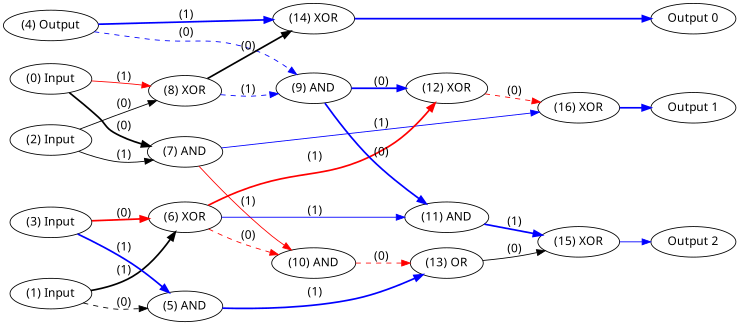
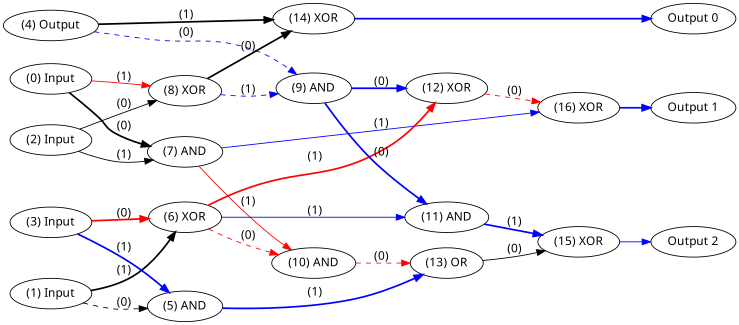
  digraph {
    fontname="Noto Sans"
    rankdir=LR
    node [color=black fontcolor=black fontname="Noto Sans" labelfontcolor=black]
    edge [bold=true color=blue fontcolor=black fontname="Noto Sans" labelfontcolor=black style=bold]
    n1 [label="(0) Input"]
    n2 [label="(1) Input"]
    n3 [label="(2) Input"]
    n4 [label="(3) Input"]
    n5 [label="(4) Output"]
    n6 [label="Output 0"]
    n7 [label="Output 1"]
    n8 [label="Output 2"]
    n9 [label="(7) AND"]
    n10 [label="(8) XOR"]
    n11 [label="(5) AND"]
    n12 [label="(6) XOR"]
    n13 [label="(9) AND"]
    n14 [label="(14) XOR"]
    n15 [label="(10) AND"]
    n16 [label="(16) XOR"]
    n17 [label="(13) OR"]
    n18 [label="(11) AND"]
    n19 [label="(12) XOR"]
    n20 [label="(15) XOR"]
    subgraph sub_1 {
      rank=source
      n1
      n2
      n3
      n4
      n5
    }
    subgraph sub_2 {
      rank=max
      n6
      n7
      n8
    }
    n1 -> n9 [color=black label=" (0)"]
    n1 -> n10 [color=red label=" (1)" style=solid]
    n2 -> n11 [color=black label=" (0)" style=dashed]
    n2 -> n12 [color=black label=" (1)"]
    n3 -> n9 [color=black label=" (1)" style=solid]
    n3 -> n10 [color=black label=" (0)" style=solid]
    n4 -> n11 [label=" (1)"]
    n4 -> n12 [color=red label=" (0)"]
    n5 -> n13 [label=" (0)" style=dashed]
-   n5 -> n14 [label=" (1)"]
+   n5 -> n14 [color=black label=" (1)"]
    n9 -> n15 [color=red label=" (1)" style=solid]
    n9 -> n16 [label=" (1)" style=solid]
    n10 -> n13 [label=" (1)" style=dashed]
    n10 -> n14 [color=black label=" (0)"]
    n11 -> n17 [label=" (1)"]
    n12 -> n15 [color=red label=" (0)" style=dashed]
    n12 -> n18 [label=" (1)" style=solid]
    n12 -> n19 [color=red label=" (1)"]
    n13 -> n18 [label=" (0)"]
    n13 -> n19 [label=" (0)"]
    n14 -> n6
    n15 -> n17 [color=red label=" (0)" style=dashed]
    n16 -> n7
    n17 -> n20 [color=black label=" (0)" style=solid]
    n18 -> n20 [label=" (1)"]
    n19 -> n16 [color=red label=" (0)" style=dashed]
    n20 -> n8 [style=solid]
  }
